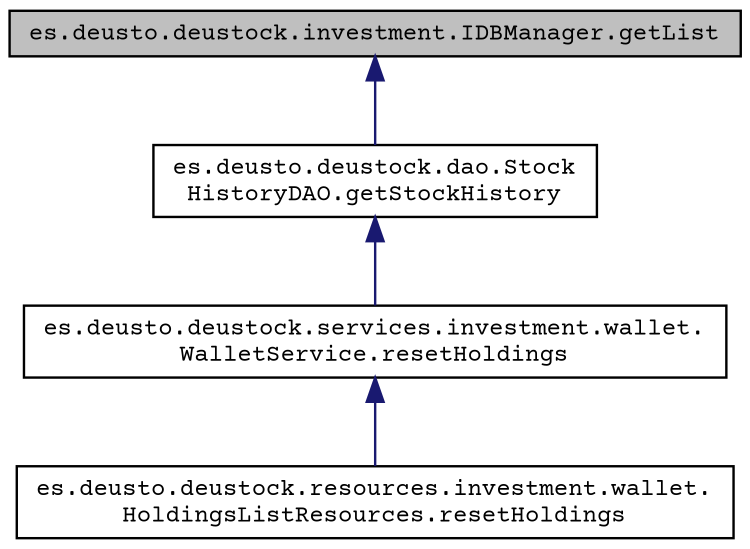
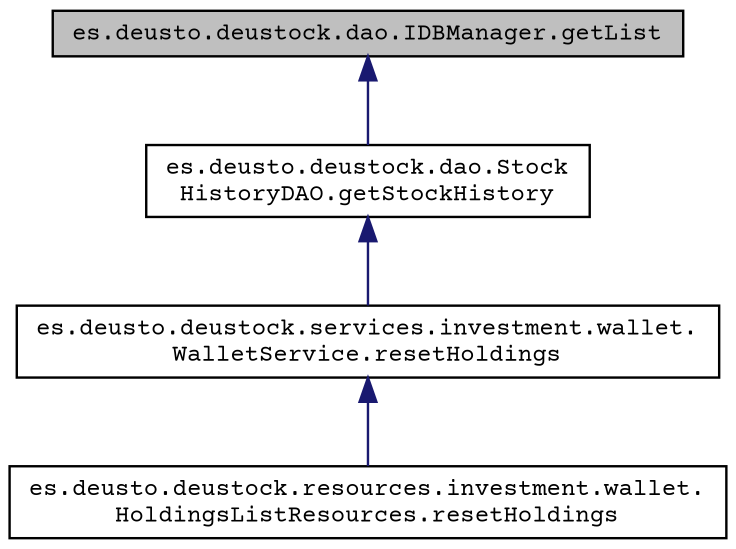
  digraph {
    rankdir=TB
    fontname="Courier Prime"
    node [color=black fillcolor=white fontname="Courier Prime" fontsize=10 shape=record style=filled]
    edge [color=midnightblue dir=back fontname="Courier Prime" fontsize=10 labelfontname=Helvetica labelfontsize=10 style=solid]
-   n1 [fillcolor=grey75 fontcolor=black height=0.2 label="es.deusto.deustock.investment.IDBManager.getList" width=0.4]
+   n1 [fillcolor=grey75 fontcolor=black height=0.2 label="es.deusto.deustock.dao.IDBManager.getList" width=0.4]
    n2 [height=0.2 label="es.deusto.deustock.dao.Stock\lHistoryDAO.getStockHistory" width=0.4]
    n3 [height=0.2 label="es.deusto.deustock.services.investment.wallet.\lWalletService.resetHoldings" width=0.4]
    n4 [height=0.2 label="es.deusto.deustock.resources.investment.wallet.\lHoldingsListResources.resetHoldings" width=0.4]
    n1 -> n2
    n2 -> n3
    n3 -> n4
  }
